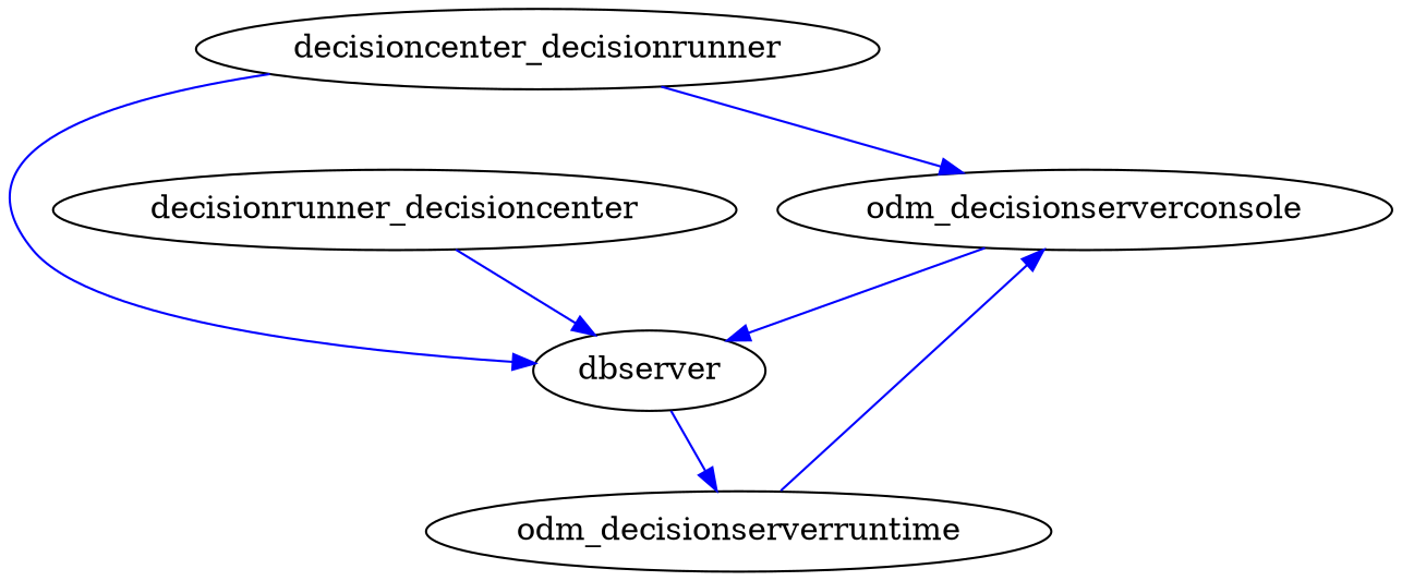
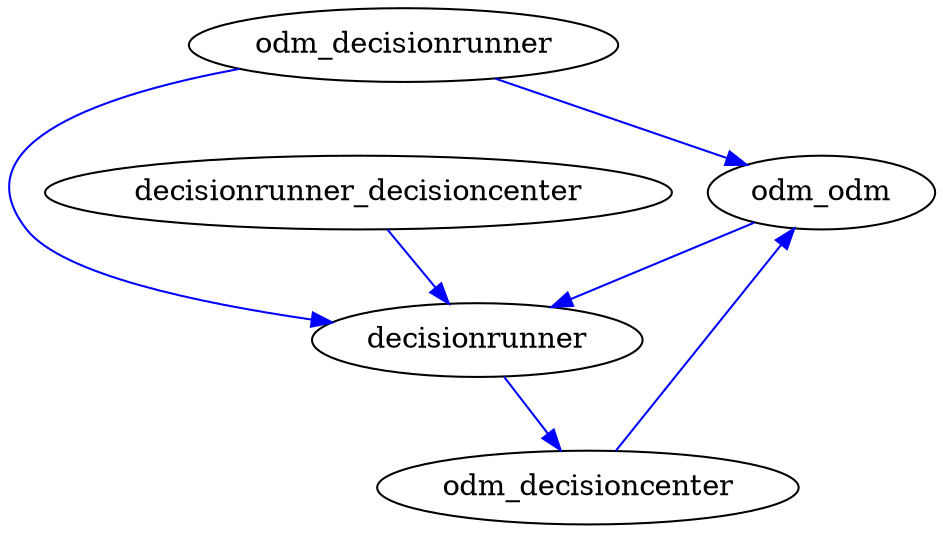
  digraph {
    edge [color=blue]
-   odm_decisionserverconsole
-   dbserver
-   odm_decisionserverruntime
-   odm_decisionrunner [label=decisioncenter_decisionrunner]
+   odm_decisionserverconsole [label=odm_odm]
+   dbserver [label=decisionrunner]
+   odm_decisionserverruntime [label=odm_decisioncenter]
+   odm_decisionrunner
    n5 [label=decisionrunner_decisioncenter]
    odm_decisionserverconsole -> dbserver
    dbserver -> odm_decisionserverruntime
    odm_decisionserverruntime -> odm_decisionserverconsole
    odm_decisionrunner -> odm_decisionserverconsole
    odm_decisionrunner -> dbserver
    n5 -> dbserver
  }
